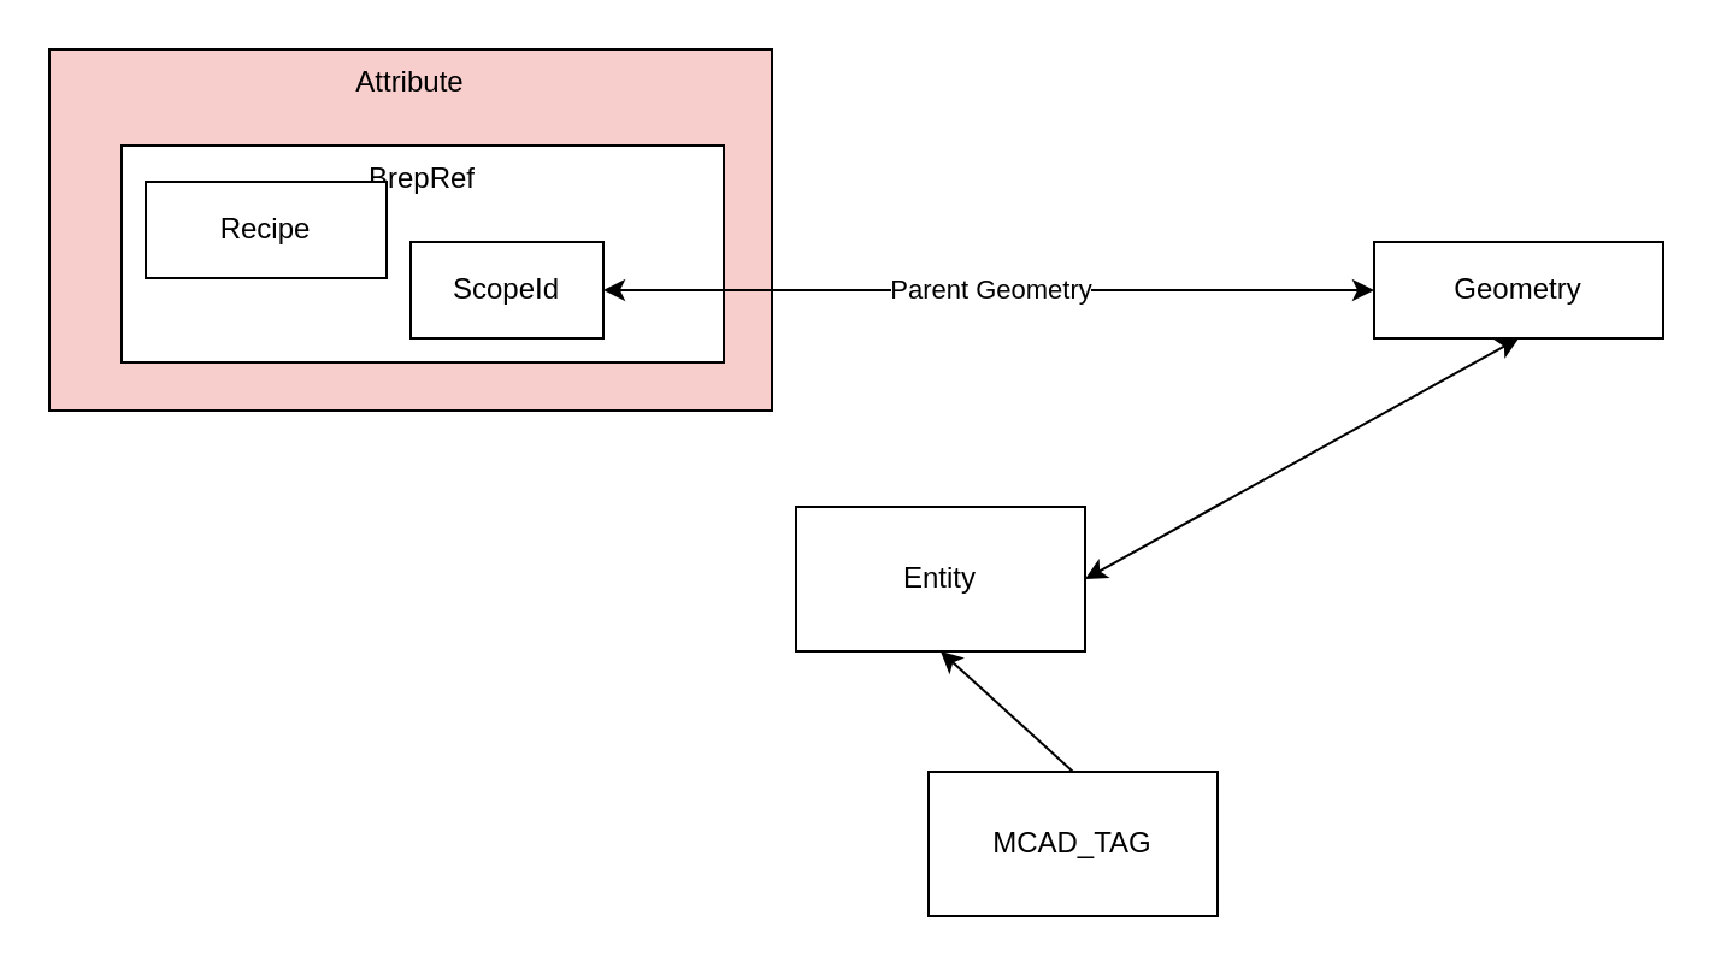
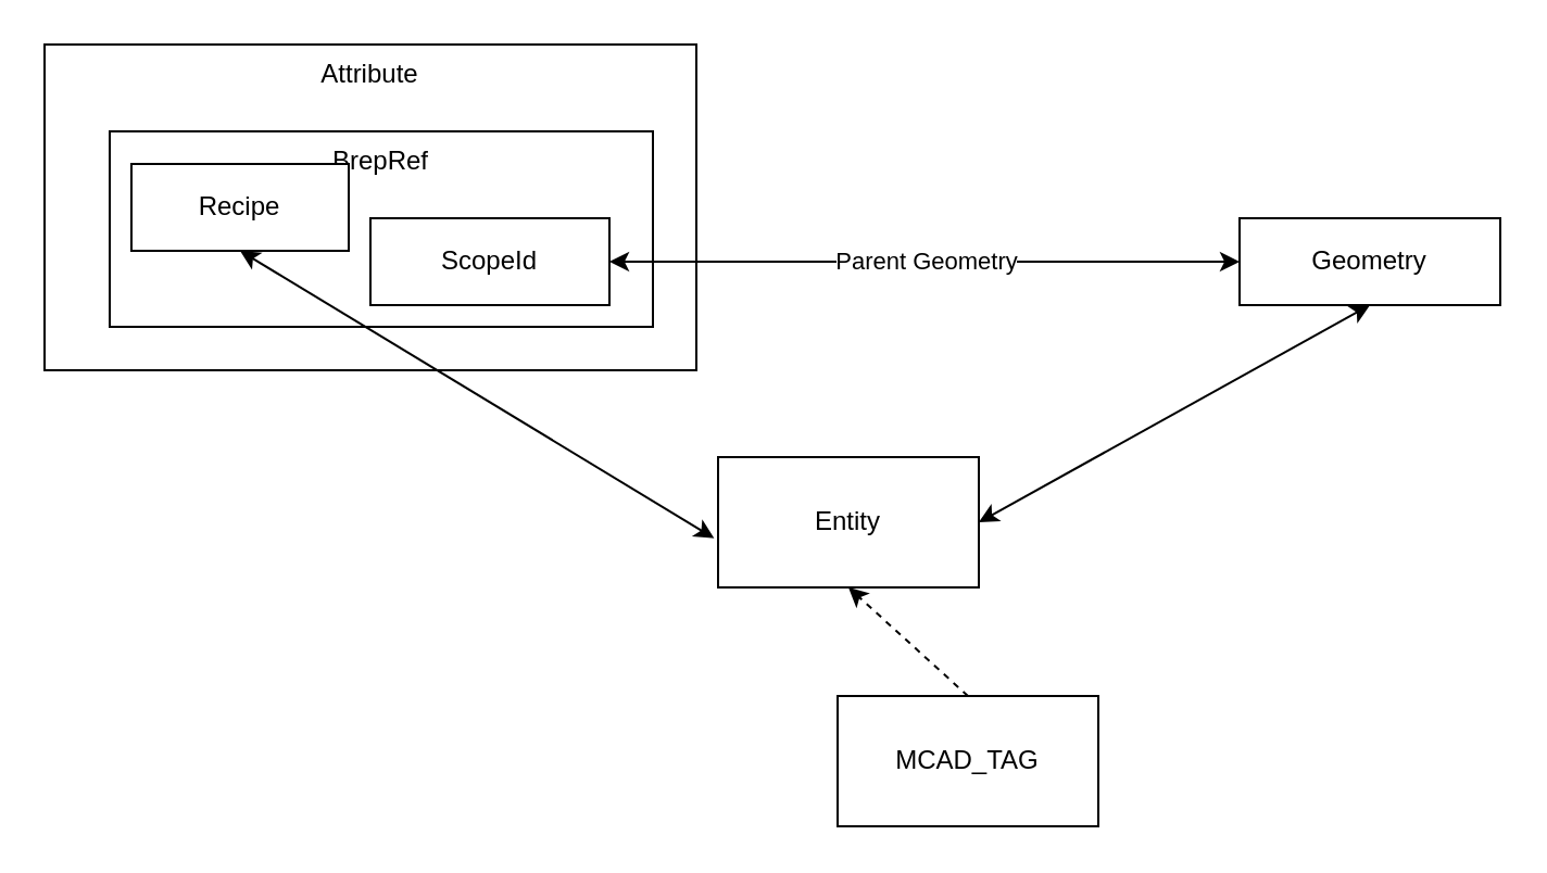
  <mxCell id="0" />
  <mxCell id="1" parent="0" />
- <mxCell id="2" value="Attribute" style="rounded=0;whiteSpace=wrap;html=1;verticalAlign=top;fillColor=#f8cecc;" vertex="1" parent="1"><mxGeometry x="20" y="20" width="300" height="150" as="geometry" /></mxCell>
+ <mxCell id="2" value="Attribute" style="rounded=0;whiteSpace=wrap;html=1;verticalAlign=top;" vertex="1" parent="1"><mxGeometry x="20" y="20" width="300" height="150" as="geometry" /></mxCell>
  <mxCell id="3" value="BrepRef" style="rounded=0;whiteSpace=wrap;html=1;verticalAlign=top;" vertex="1" parent="1"><mxGeometry x="50" y="60" width="250" height="90" as="geometry" /></mxCell>
  <mxCell id="4" value="Recipe" style="rounded=0;whiteSpace=wrap;html=1;" vertex="1" parent="1"><mxGeometry x="60" y="75" width="100" height="40" as="geometry" /></mxCell>
- <mxCell id="5" value="ScopeId" style="rounded=0;whiteSpace=wrap;html=1;" vertex="1" parent="1"><mxGeometry x="170" y="100" width="80" height="40" as="geometry" /></mxCell>
+ <mxCell id="5" value="ScopeId" style="rounded=0;whiteSpace=wrap;html=1;" vertex="1" parent="1"><mxGeometry x="170" y="100" width="110" height="40" as="geometry" /></mxCell>
  <mxCell id="6" value="Geometry" style="rounded=0;whiteSpace=wrap;html=1;" vertex="1" parent="1"><mxGeometry x="570" y="100" width="120" height="40" as="geometry" /></mxCell>
  <mxCell id="7" value="" style="endArrow=classic;startArrow=classic;html=1;rounded=0;exitX=1;exitY=0.5;exitDx=0;exitDy=0;entryX=0;entryY=0.5;entryDx=0;entryDy=0;" edge="1" parent="1" source="5" target="6"><mxGeometry width="50" height="50" relative="1" as="geometry"><mxPoint x="330" y="220" as="sourcePoint" /><mxPoint x="380" y="170" as="targetPoint" /></mxGeometry></mxCell>
  <mxCell id="8" value="Parent Geometry" style="edgeLabel;html=1;align=center;verticalAlign=middle;resizable=0;points=[];" vertex="1" connectable="0" parent="7"><mxGeometry x="0.003" y="1" relative="1" as="geometry"><mxPoint as="offset" /></mxGeometry></mxCell>
  <mxCell id="9" value="Entity" style="rounded=0;whiteSpace=wrap;html=1;" vertex="1" parent="1"><mxGeometry x="330" y="210" width="120" height="60" as="geometry" /></mxCell>
  <mxCell id="10" value="" style="endArrow=classic;startArrow=classic;html=1;rounded=0;entryX=0.5;entryY=1;entryDx=0;entryDy=0;exitX=1;exitY=0.5;exitDx=0;exitDy=0;" edge="1" parent="1" source="9" target="6"><mxGeometry width="50" height="50" relative="1" as="geometry"><mxPoint x="330" y="220" as="sourcePoint" /><mxPoint x="380" y="170" as="targetPoint" /></mxGeometry></mxCell>
+ <mxCell id="11" value="" style="endArrow=classic;startArrow=classic;html=1;rounded=0;exitX=-0.015;exitY=0.622;exitDx=0;exitDy=0;exitPerimeter=0;entryX=0.5;entryY=1;entryDx=0;entryDy=0;" edge="1" parent="1" source="9" target="4"><mxGeometry width="50" height="50" relative="1" as="geometry"><mxPoint x="330" y="220" as="sourcePoint" /><mxPoint x="380" y="170" as="targetPoint" /></mxGeometry></mxCell>
  <mxCell id="12" value="MCAD_TAG" style="rounded=0;whiteSpace=wrap;html=1;" vertex="1" parent="1"><mxGeometry x="385" y="320" width="120" height="60" as="geometry" /></mxCell>
- <mxCell id="13" value="" style="endArrow=classic;html=1;rounded=0;exitX=0.5;exitY=0;exitDx=0;exitDy=0;entryX=0.5;entryY=1;entryDx=0;entryDy=0;" edge="1" parent="1" source="12" target="9"><mxGeometry width="50" height="50" relative="1" as="geometry"><mxPoint x="330" y="460" as="sourcePoint" /><mxPoint x="380" y="410" as="targetPoint" /></mxGeometry></mxCell>
+ <mxCell id="13" value="" style="endArrow=classic;html=1;rounded=0;exitX=0.5;exitY=0;exitDx=0;exitDy=0;entryX=0.5;entryY=1;entryDx=0;entryDy=0;dashed=1;" edge="1" parent="1" source="12" target="9"><mxGeometry width="50" height="50" relative="1" as="geometry"><mxPoint x="330" y="460" as="sourcePoint" /><mxPoint x="380" y="410" as="targetPoint" /></mxGeometry></mxCell>
